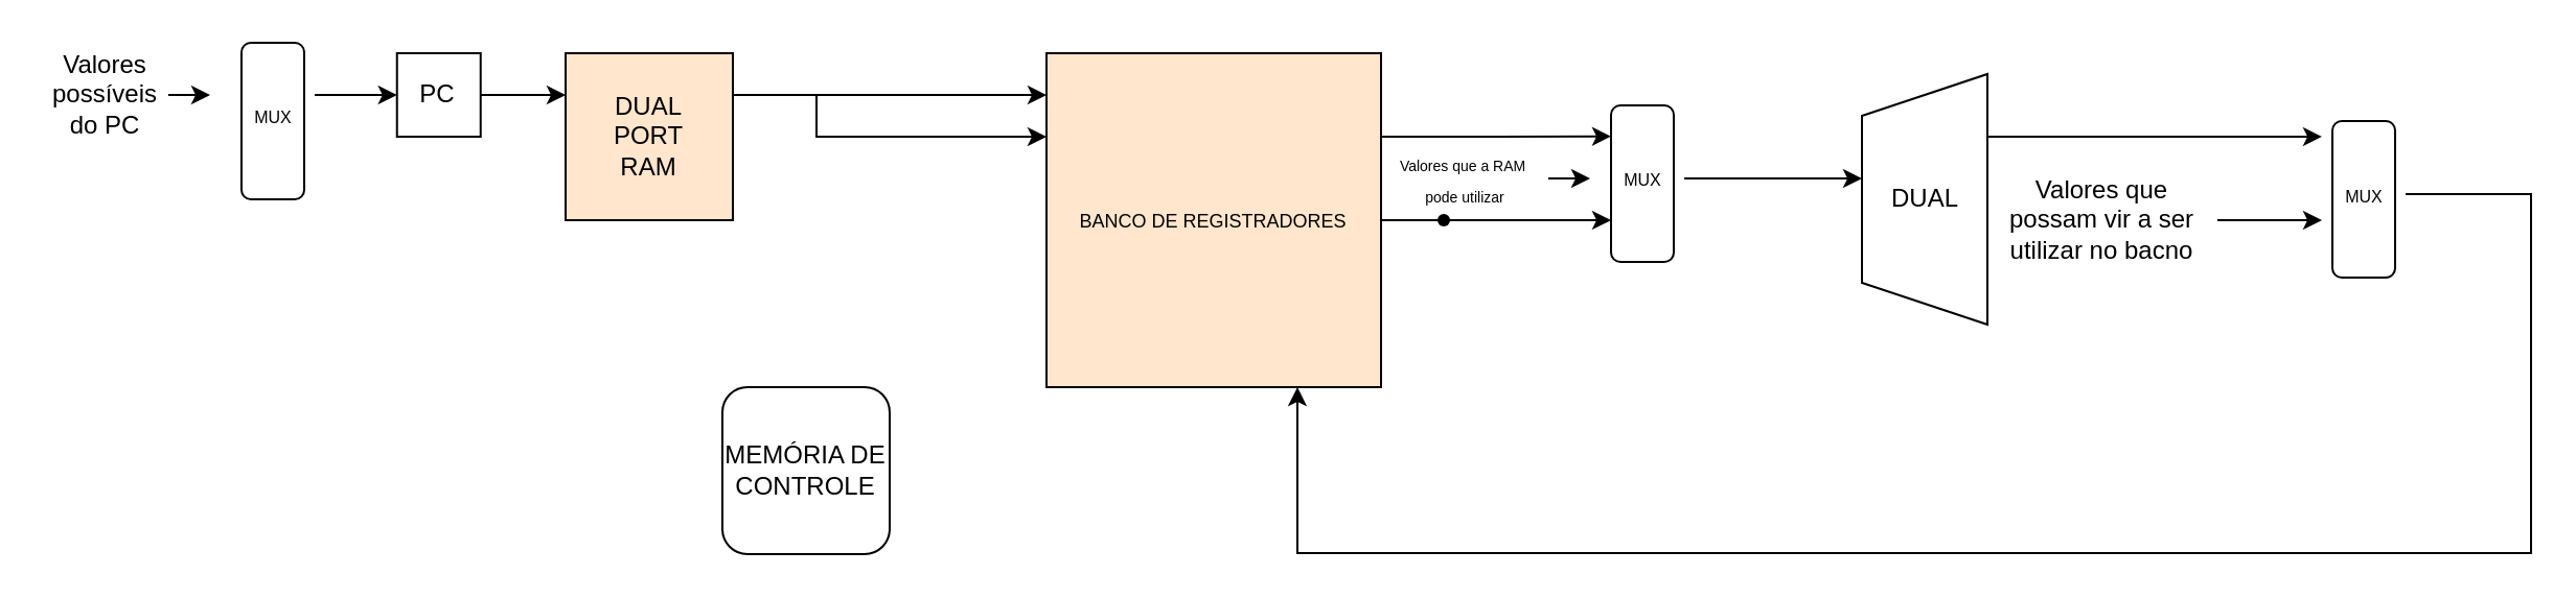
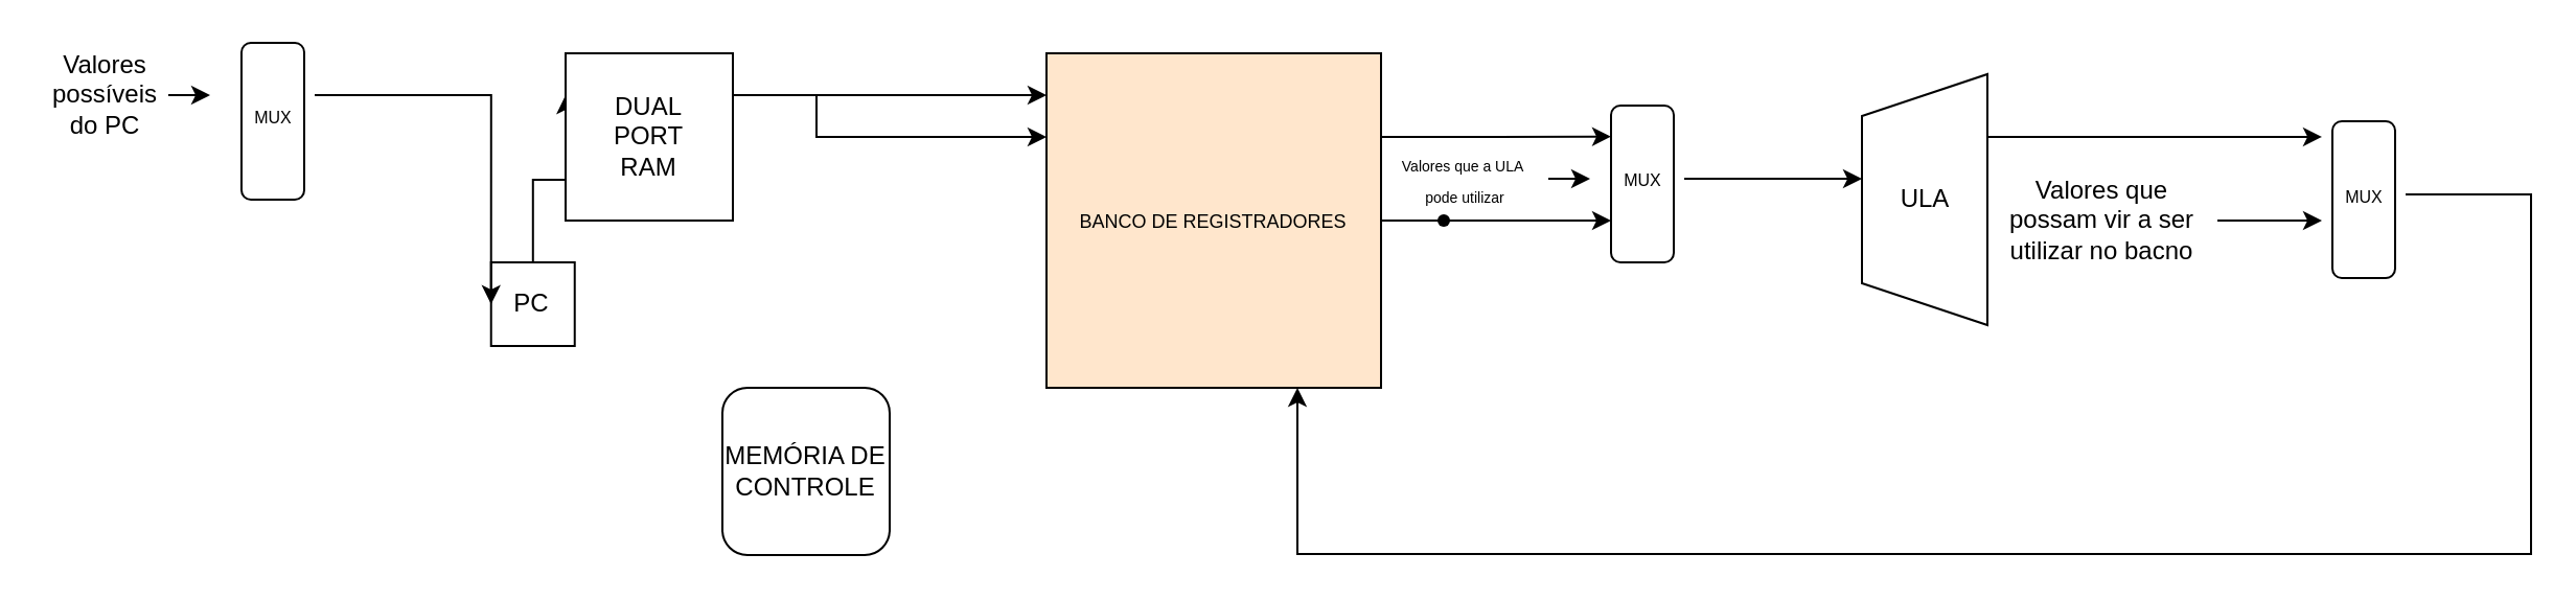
  <mxCell id="0" />
  <mxCell id="1" parent="0" />
  <mxCell id="2" style="edgeStyle=orthogonalEdgeStyle;rounded=0;orthogonalLoop=1;jettySize=auto;html=1;" parent="1" edge="1" source="19"><mxGeometry relative="1" as="geometry"><mxPoint x="270" y="45" as="targetPoint" /><mxPoint x="150" y="45" as="sourcePoint" /></mxGeometry></mxCell>
  <mxCell id="3" style="edgeStyle=orthogonalEdgeStyle;rounded=0;orthogonalLoop=1;jettySize=auto;html=1;exitX=1;exitY=0.25;exitDx=0;exitDy=0;entryX=0;entryY=0.125;entryDx=0;entryDy=0;entryPerimeter=0;" parent="1" source="5" target="8" edge="1"><mxGeometry relative="1" as="geometry"><mxPoint x="390" y="45.048" as="targetPoint" /></mxGeometry></mxCell>
  <mxCell id="4" style="edgeStyle=orthogonalEdgeStyle;rounded=0;orthogonalLoop=1;jettySize=auto;html=1;exitX=1;exitY=0.25;exitDx=0;exitDy=0;entryX=0;entryY=0.25;entryDx=0;entryDy=0;" parent="1" source="5" target="8" edge="1"><mxGeometry relative="1" as="geometry"><mxPoint x="430" y="95" as="targetPoint" /><Array as="points"><mxPoint x="390" y="45" /><mxPoint x="390" y="65" /></Array></mxGeometry></mxCell>
- <mxCell id="5" value="DUAL&lt;br&gt;PORT&lt;br&gt;RAM" style="whiteSpace=wrap;html=1;fillColor=#ffe6cc;" parent="1" vertex="1"><mxGeometry x="270" y="25" width="80" height="80" as="geometry" /></mxCell>
+ <mxCell id="5" value="DUAL&lt;br&gt;PORT&lt;br&gt;RAM" style="whiteSpace=wrap;html=1;" parent="1" vertex="1"><mxGeometry x="270" y="25" width="80" height="80" as="geometry" /></mxCell>
  <mxCell id="6" style="edgeStyle=orthogonalEdgeStyle;rounded=0;orthogonalLoop=1;jettySize=auto;html=1;exitX=1;exitY=0.5;exitDx=0;exitDy=0;" parent="1" source="8" edge="1"><mxGeometry relative="1" as="geometry"><mxPoint x="770" y="105" as="targetPoint" /><mxPoint x="670" y="105" as="sourcePoint" /></mxGeometry></mxCell>
  <mxCell id="7" style="edgeStyle=orthogonalEdgeStyle;rounded=0;orthogonalLoop=1;jettySize=auto;html=1;exitX=1;exitY=0.25;exitDx=0;exitDy=0;" edge="1" parent="1" source="8"><mxGeometry relative="1" as="geometry"><mxPoint x="770" y="64.857" as="targetPoint" /></mxGeometry></mxCell>
  <mxCell id="8" value="&lt;font style=&quot;font-size: 9px;&quot;&gt;BANCO DE REGISTRADORES&lt;/font&gt;" style="whiteSpace=wrap;html=1;fillColor=#ffe6cc;" parent="1" vertex="1"><mxGeometry x="500" y="25" width="160" height="160" as="geometry" /></mxCell>
  <mxCell id="9" style="edgeStyle=orthogonalEdgeStyle;rounded=0;orthogonalLoop=1;jettySize=auto;html=1;exitX=0.75;exitY=1;exitDx=0;exitDy=0;" edge="1" parent="1" source="10"><mxGeometry relative="1" as="geometry"><mxPoint x="1110" y="64.951" as="targetPoint" /></mxGeometry></mxCell>
  <mxCell id="10" value="" style="shape=trapezoid;perimeter=trapezoidPerimeter;whiteSpace=wrap;html=1;fixedSize=1;rotation=-90;" parent="1" vertex="1"><mxGeometry x="860" y="65" width="120" height="60" as="geometry" /></mxCell>
  <mxCell id="11" value="" style="group" parent="1" vertex="1" connectable="0"><mxGeometry x="765" y="50" width="40" height="75" as="geometry" /></mxCell>
  <mxCell id="12" value="" style="rounded=1;whiteSpace=wrap;html=1;rotation=-90;" parent="11" vertex="1"><mxGeometry x="-17.5" y="22.5" width="75" height="30" as="geometry" /></mxCell>
  <mxCell id="13" value="&lt;font style=&quot;font-size: 8px;&quot;&gt;MUX&lt;/font&gt;" style="text;html=1;align=center;verticalAlign=middle;resizable=0;points=[];autosize=1;strokeColor=none;fillColor=none;" parent="11" vertex="1"><mxGeometry y="20" width="40" height="30" as="geometry" /></mxCell>
  <mxCell id="14" value="" style="group" parent="1" vertex="1" connectable="0"><mxGeometry x="1110" y="57.5" width="40" height="75" as="geometry" /></mxCell>
  <mxCell id="15" value="" style="rounded=1;whiteSpace=wrap;html=1;rotation=-90;" parent="14" vertex="1"><mxGeometry x="-17.5" y="22.5" width="75" height="30" as="geometry" /></mxCell>
  <mxCell id="16" value="&lt;font style=&quot;font-size: 8px;&quot;&gt;MUX&lt;/font&gt;" style="text;html=1;align=center;verticalAlign=middle;resizable=0;points=[];autosize=1;strokeColor=none;fillColor=none;" parent="14" vertex="1"><mxGeometry y="20" width="40" height="30" as="geometry" /></mxCell>
  <mxCell id="17" value="" style="shape=waypoint;sketch=0;size=6;pointerEvents=1;points=[];fillColor=none;resizable=0;rotatable=0;perimeter=centerPerimeter;snapToPoint=1;" parent="1" vertex="1"><mxGeometry x="680" y="95" width="20" height="20" as="geometry" /></mxCell>
- <mxCell id="18" value="DUAL" style="text;html=1;align=center;verticalAlign=middle;resizable=0;points=[];autosize=1;strokeColor=none;fillColor=none;" parent="1" vertex="1"><mxGeometry x="895" y="80" width="50" height="30" as="geometry" /></mxCell>
- <mxCell id="19" value="PC" style="whiteSpace=wrap;html=1;" parent="1" vertex="1"><mxGeometry x="189.37" y="25" width="40" height="40" as="geometry" /></mxCell>
+ <mxCell id="18" value="ULA" style="text;html=1;align=center;verticalAlign=middle;resizable=0;points=[];autosize=1;strokeColor=none;fillColor=none;" parent="1" vertex="1"><mxGeometry x="895" y="80" width="50" height="30" as="geometry" /></mxCell>
+ <mxCell id="19" value="PC" style="whiteSpace=wrap;html=1;" parent="1" vertex="1"><mxGeometry x="234.37" y="125" width="40" height="40" as="geometry" /></mxCell>
  <mxCell id="20" value="" style="group" vertex="1" connectable="0" parent="1"><mxGeometry x="110" y="20" width="40" height="75" as="geometry" /></mxCell>
  <mxCell id="21" value="" style="rounded=1;whiteSpace=wrap;html=1;rotation=-90;" vertex="1" parent="20"><mxGeometry x="-17.5" y="22.5" width="75" height="30" as="geometry" /></mxCell>
  <mxCell id="22" value="&lt;font style=&quot;font-size: 8px;&quot;&gt;MUX&lt;/font&gt;" style="text;html=1;align=center;verticalAlign=middle;resizable=0;points=[];autosize=1;strokeColor=none;fillColor=none;" vertex="1" parent="20"><mxGeometry y="20" width="40" height="30" as="geometry" /></mxCell>
  <mxCell id="23" style="edgeStyle=orthogonalEdgeStyle;rounded=0;orthogonalLoop=1;jettySize=auto;html=1;entryX=0;entryY=0.5;entryDx=0;entryDy=0;" edge="1" parent="1" source="22" target="19"><mxGeometry relative="1" as="geometry"><Array as="points"><mxPoint x="180" y="45" /><mxPoint x="180" y="45" /></Array></mxGeometry></mxCell>
  <mxCell id="24" style="edgeStyle=orthogonalEdgeStyle;rounded=0;orthogonalLoop=1;jettySize=auto;html=1;exitX=1;exitY=0.5;exitDx=0;exitDy=0;" edge="1" parent="1" source="25"><mxGeometry relative="1" as="geometry"><mxPoint x="100" y="45.286" as="targetPoint" /></mxGeometry></mxCell>
  <mxCell id="25" value="Valores possíveis do PC" style="text;html=1;align=center;verticalAlign=middle;whiteSpace=wrap;rounded=0;" vertex="1" parent="1"><mxGeometry x="20" y="30" width="60" height="30" as="geometry" /></mxCell>
  <mxCell id="26" value="MEMÓRIA DE CONTROLE" style="whiteSpace=wrap;html=1;rounded=1;" vertex="1" parent="1"><mxGeometry x="345" y="185" width="80" height="80" as="geometry" /></mxCell>
  <mxCell id="27" style="edgeStyle=orthogonalEdgeStyle;rounded=0;orthogonalLoop=1;jettySize=auto;html=1;" edge="1" parent="1" source="28"><mxGeometry relative="1" as="geometry"><mxPoint x="760" y="85" as="targetPoint" /></mxGeometry></mxCell>
- <mxCell id="28" value="&lt;div&gt;&lt;font style=&quot;font-size: 7px;&quot;&gt;Valores que a RAM&amp;nbsp;&lt;/font&gt;&lt;/div&gt;&lt;div&gt;&lt;font style=&quot;font-size: 7px;&quot;&gt;pode utilizar&lt;/font&gt;&lt;/div&gt;" style="text;html=1;align=center;verticalAlign=middle;resizable=0;points=[];autosize=1;strokeColor=none;fillColor=none;" vertex="1" parent="1"><mxGeometry x="660" y="65" width="80" height="40" as="geometry" /></mxCell>
+ <mxCell id="28" value="&lt;div&gt;&lt;font style=&quot;font-size: 7px;&quot;&gt;Valores que a ULA&amp;nbsp;&lt;/font&gt;&lt;/div&gt;&lt;div&gt;&lt;font style=&quot;font-size: 7px;&quot;&gt;pode utilizar&lt;/font&gt;&lt;/div&gt;" style="text;html=1;align=center;verticalAlign=middle;resizable=0;points=[];autosize=1;strokeColor=none;fillColor=none;" vertex="1" parent="1"><mxGeometry x="660" y="65" width="80" height="40" as="geometry" /></mxCell>
  <mxCell id="29" style="edgeStyle=orthogonalEdgeStyle;rounded=0;orthogonalLoop=1;jettySize=auto;html=1;entryX=0.583;entryY=0;entryDx=0;entryDy=0;entryPerimeter=0;" edge="1" parent="1" source="13" target="10"><mxGeometry relative="1" as="geometry" /></mxCell>
  <mxCell id="30" value="Valores que possam vir a ser utilizar no bacno" style="text;strokeColor=none;align=center;fillColor=none;html=1;verticalAlign=middle;whiteSpace=wrap;rounded=0;" vertex="1" parent="1"><mxGeometry x="950" y="90" width="110" height="30" as="geometry" /></mxCell>
  <mxCell id="31" style="edgeStyle=orthogonalEdgeStyle;rounded=0;orthogonalLoop=1;jettySize=auto;html=1;entryX=0;entryY=0.917;entryDx=0;entryDy=0;entryPerimeter=0;" edge="1" parent="1" source="30" target="16"><mxGeometry relative="1" as="geometry" /></mxCell>
  <mxCell id="32" style="edgeStyle=orthogonalEdgeStyle;rounded=0;orthogonalLoop=1;jettySize=auto;html=1;entryX=0.75;entryY=1;entryDx=0;entryDy=0;" edge="1" parent="1" source="16" target="8"><mxGeometry relative="1" as="geometry"><mxPoint x="580" y="265" as="targetPoint" /><Array as="points"><mxPoint x="1210" y="92.5" /><mxPoint x="1210" y="264.5" /><mxPoint x="620" y="264.5" /></Array></mxGeometry></mxCell>
